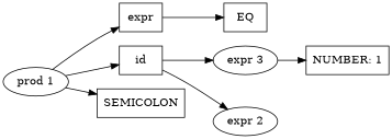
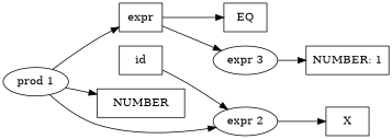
  digraph {
    rankdir=LR
    node [shape=box]
    n1 [label="prod 1" shape=""]
    n2 [label=id]
    n3 [label=expr]
-   n4 [label=SEMICOLON]
+   n4 [label=NUMBER]
    n5 [label="expr 2" shape=""]
    n6 [label=EQ]
    n7 [label="expr 3" shape=""]
+   n8 [label=X]
    n9 [label="NUMBER: 1"]
-   n1 -> n2
+   n1 -> n5
    n1 -> n3
    n1 -> n4
    n2 -> n5
    n3 -> n6
-   n2 -> n7
+   n3 -> n7
+   n5 -> n8
    n7 -> n9
  }
